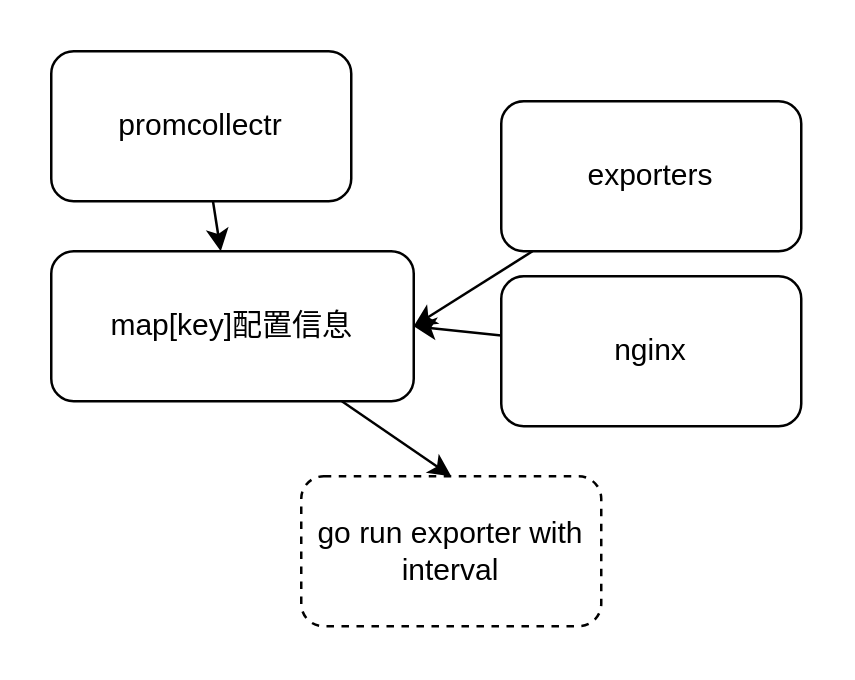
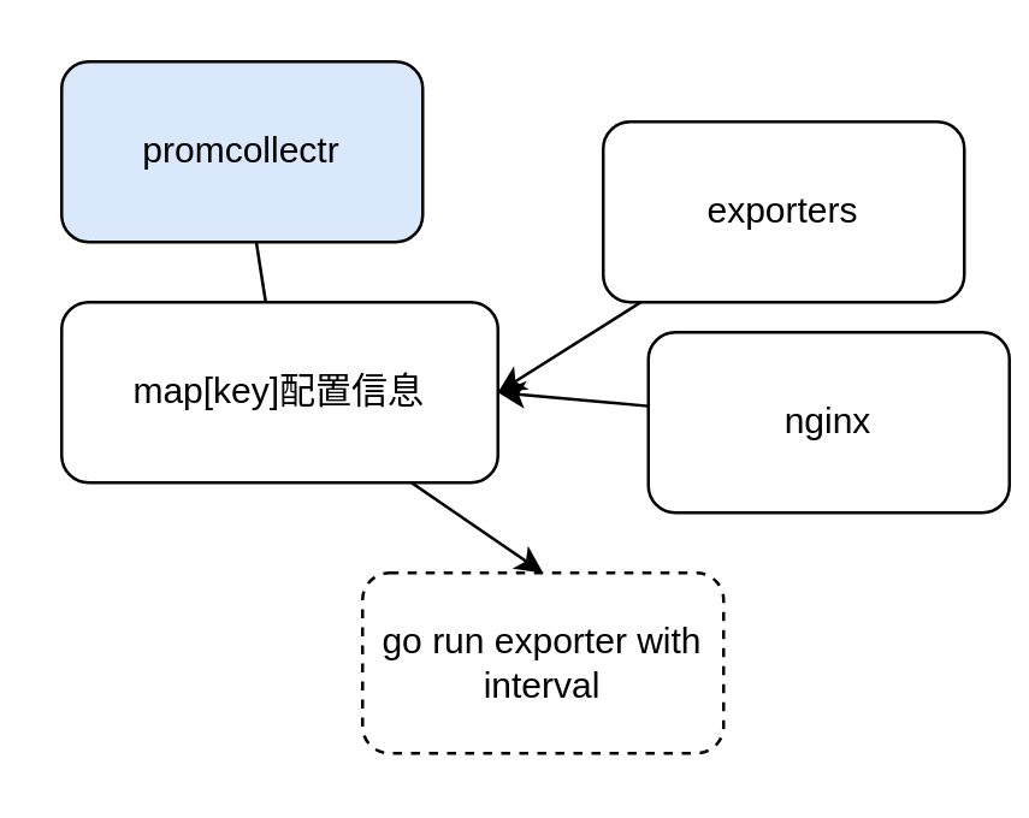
  <mxCell id="0" />
  <mxCell id="1" parent="0" />
- <mxCell id="2" value="" style="edgeStyle=none;html=1;" edge="1" parent="1" source="3" target="5"><mxGeometry relative="1" as="geometry" /></mxCell>
- <mxCell id="3" value="promcollectr" style="rounded=1;whiteSpace=wrap;html=1;" vertex="1" parent="1"><mxGeometry x="20" y="20" width="120" height="60" as="geometry" /></mxCell>
+ <mxCell id="2" value="" style="edgeStyle=none;html=1;endArrow=none;" edge="1" parent="1" source="3" target="5"><mxGeometry relative="1" as="geometry" /></mxCell>
+ <mxCell id="3" value="promcollectr" style="rounded=1;whiteSpace=wrap;html=1;fillColor=#dae8fc;" vertex="1" parent="1"><mxGeometry x="20" y="20" width="120" height="60" as="geometry" /></mxCell>
  <mxCell id="4" style="edgeStyle=none;html=1;entryX=0.5;entryY=0;entryDx=0;entryDy=0;" edge="1" parent="1" source="5" target="10"><mxGeometry relative="1" as="geometry"><mxPoint x="150" y="220" as="targetPoint" /></mxGeometry></mxCell>
  <mxCell id="5" value="map[key]配置信息" style="whiteSpace=wrap;html=1;rounded=1;" vertex="1" parent="1"><mxGeometry x="20" y="100" width="145" height="60" as="geometry" /></mxCell>
  <mxCell id="6" style="edgeStyle=none;html=1;entryX=1;entryY=0.5;entryDx=0;entryDy=0;" edge="1" parent="1" source="7" target="5"><mxGeometry relative="1" as="geometry" /></mxCell>
- <mxCell id="7" value="nginx" style="rounded=1;whiteSpace=wrap;html=1;" vertex="1" parent="1"><mxGeometry x="200" y="110" width="120" height="60" as="geometry" /></mxCell>
+ <mxCell id="7" value="nginx" style="rounded=1;whiteSpace=wrap;html=1;" vertex="1" parent="1"><mxGeometry x="215" y="110" width="120" height="60" as="geometry" /></mxCell>
  <mxCell id="8" style="edgeStyle=none;html=1;entryX=1;entryY=0.5;entryDx=0;entryDy=0;" edge="1" parent="1" source="9" target="5"><mxGeometry relative="1" as="geometry" /></mxCell>
  <mxCell id="9" value="exporters" style="rounded=1;whiteSpace=wrap;html=1;" vertex="1" parent="1"><mxGeometry x="200" y="40" width="120" height="60" as="geometry" /></mxCell>
  <mxCell id="10" value="go run exporter with interval" style="rounded=1;whiteSpace=wrap;html=1;dashed=1;" vertex="1" parent="1"><mxGeometry x="120" y="190" width="120" height="60" as="geometry" /></mxCell>
